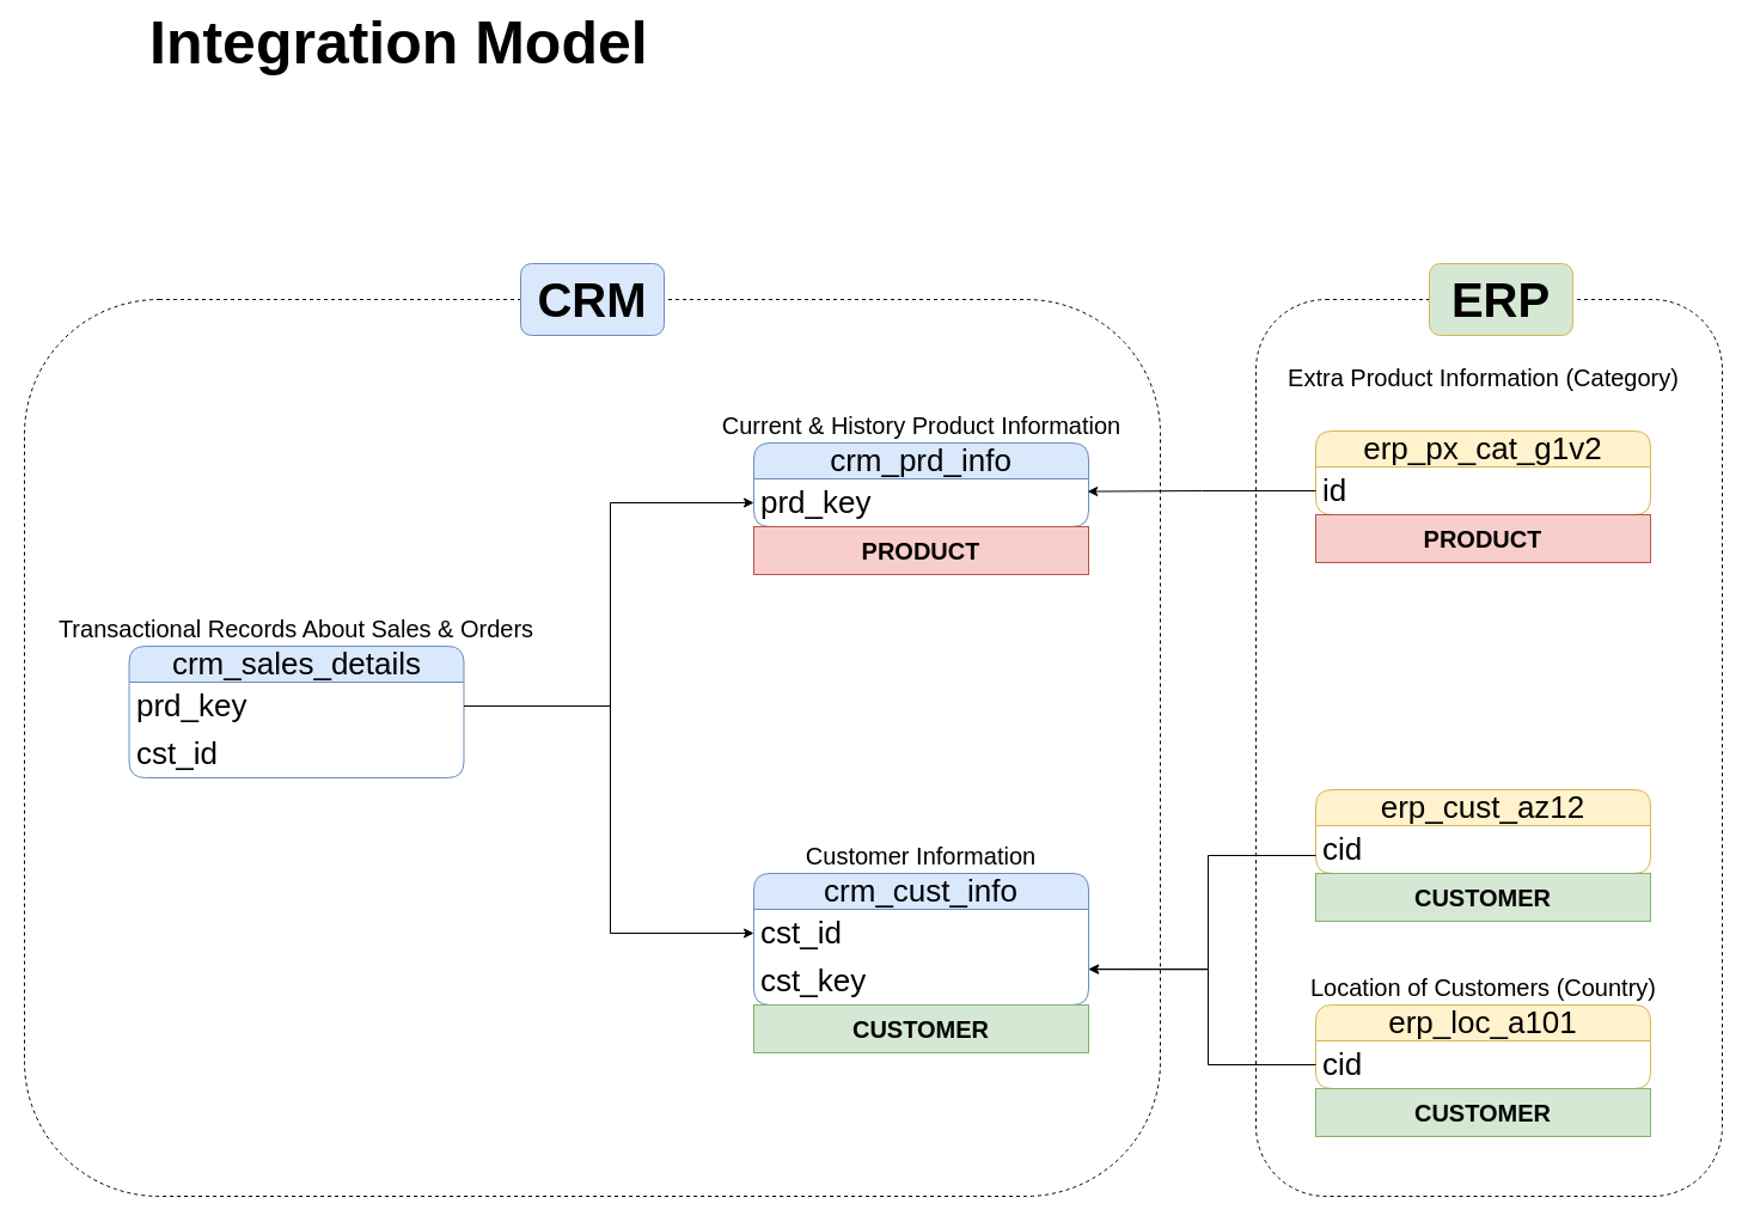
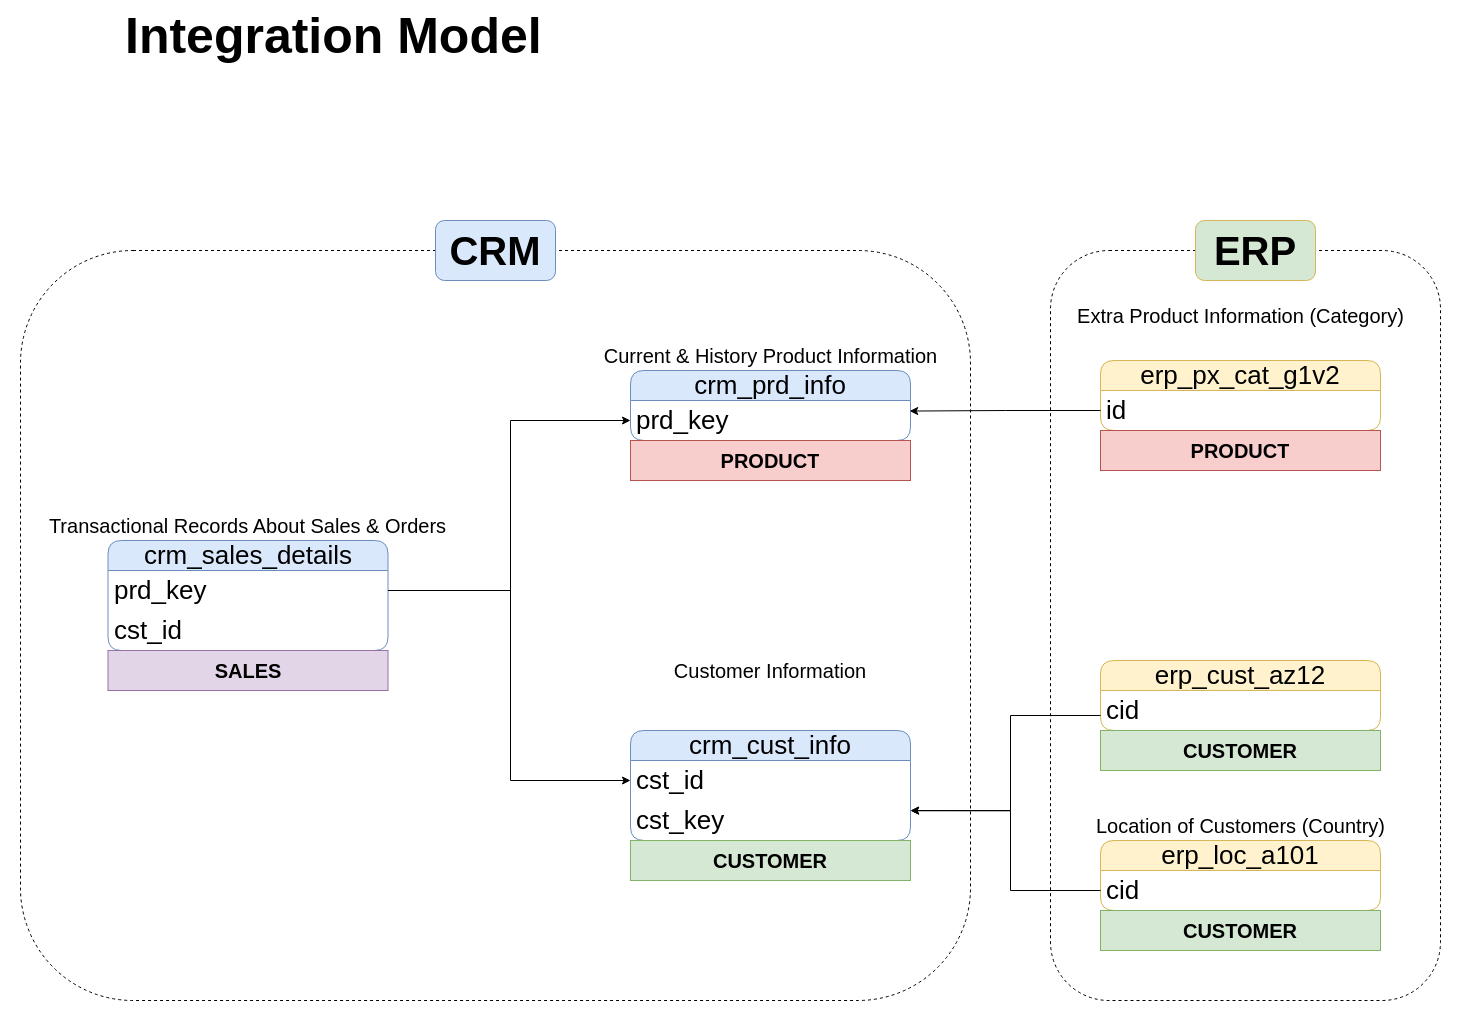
  <mxCell id="0" />
  <mxCell id="1" parent="0" />
  <mxCell id="2" value="&lt;font style=&quot;font-size: 50px;&quot;&gt;&lt;b style=&quot;&quot;&gt;Integration Model&lt;/b&gt;&lt;/font&gt;" style="text;html=1;align=left;verticalAlign=middle;whiteSpace=wrap;rounded=0;" parent="1" vertex="1"><mxGeometry x="122.5" y="20" width="622.5" height="30" as="geometry" /></mxCell>
  <mxCell id="3" value="crm_cust_info" style="swimlane;fontStyle=0;childLayout=stackLayout;horizontal=1;startSize=30;horizontalStack=0;resizeParent=1;resizeParentMax=0;resizeLast=0;collapsible=1;marginBottom=0;whiteSpace=wrap;html=1;rounded=1;fillColor=#dae8fc;strokeColor=#6c8ebf;fontSize=26;" parent="1" vertex="1"><mxGeometry x="630" y="730" width="280" height="110" as="geometry" /></mxCell>
  <mxCell id="4" value="cst_id" style="text;strokeColor=none;fillColor=none;align=left;verticalAlign=middle;spacingLeft=4;spacingRight=4;overflow=hidden;points=[[0,0.5],[1,0.5]];portConstraint=eastwest;rotatable=0;whiteSpace=wrap;html=1;fontSize=26;" parent="3" vertex="1"><mxGeometry y="30" width="280" height="40" as="geometry" /></mxCell>
  <mxCell id="5" value="cst_key" style="text;strokeColor=none;fillColor=none;align=left;verticalAlign=middle;spacingLeft=4;spacingRight=4;overflow=hidden;points=[[0,0.5],[1,0.5]];portConstraint=eastwest;rotatable=0;whiteSpace=wrap;html=1;fontSize=26;" parent="3" vertex="1"><mxGeometry y="70" width="280" height="40" as="geometry" /></mxCell>
- <mxCell id="6" value="&lt;font style=&quot;font-size: 20px;&quot;&gt;Customer Information&lt;/font&gt;" style="text;html=1;align=center;verticalAlign=middle;whiteSpace=wrap;rounded=0;" parent="1" vertex="1"><mxGeometry x="645" y="700" width="250" height="30" as="geometry" /></mxCell>
+ <mxCell id="6" value="&lt;font style=&quot;font-size: 20px;&quot;&gt;Customer Information&lt;/font&gt;" style="text;html=1;align=center;verticalAlign=middle;whiteSpace=wrap;rounded=0;" parent="1" vertex="1"><mxGeometry x="645" y="655" width="250" height="30" as="geometry" /></mxCell>
  <mxCell id="7" value="crm_prd_info" style="swimlane;fontStyle=0;childLayout=stackLayout;horizontal=1;startSize=30;horizontalStack=0;resizeParent=1;resizeParentMax=0;resizeLast=0;collapsible=1;marginBottom=0;whiteSpace=wrap;html=1;rounded=1;fillColor=#dae8fc;strokeColor=#6c8ebf;fontSize=26;" parent="1" vertex="1"><mxGeometry x="630" y="370" width="280" height="70" as="geometry" /></mxCell>
  <mxCell id="8" value="prd_key" style="text;strokeColor=none;fillColor=none;align=left;verticalAlign=middle;spacingLeft=4;spacingRight=4;overflow=hidden;points=[[0,0.5],[1,0.5]];portConstraint=eastwest;rotatable=0;whiteSpace=wrap;html=1;fontSize=26;" parent="7" vertex="1"><mxGeometry y="30" width="280" height="40" as="geometry" /></mxCell>
  <mxCell id="9" value="&lt;font style=&quot;font-size: 20px;&quot;&gt;Current &amp;amp; History Product Information&lt;/font&gt;" style="text;html=1;align=center;verticalAlign=middle;whiteSpace=wrap;rounded=0;" parent="1" vertex="1"><mxGeometry x="562.5" y="340" width="415" height="30" as="geometry" /></mxCell>
  <mxCell id="10" value="crm_sales_details" style="swimlane;fontStyle=0;childLayout=stackLayout;horizontal=1;startSize=30;horizontalStack=0;resizeParent=1;resizeParentMax=0;resizeLast=0;collapsible=1;marginBottom=0;whiteSpace=wrap;html=1;rounded=1;fillColor=#dae8fc;strokeColor=#6c8ebf;fontSize=26;" parent="1" vertex="1"><mxGeometry x="107.5" y="540" width="280" height="110" as="geometry" /></mxCell>
  <mxCell id="11" value="prd_key" style="text;strokeColor=none;fillColor=none;align=left;verticalAlign=middle;spacingLeft=4;spacingRight=4;overflow=hidden;points=[[0,0.5],[1,0.5]];portConstraint=eastwest;rotatable=0;whiteSpace=wrap;html=1;fontSize=26;" parent="10" vertex="1"><mxGeometry y="30" width="280" height="40" as="geometry" /></mxCell>
  <mxCell id="12" value="cst_id" style="text;strokeColor=none;fillColor=none;align=left;verticalAlign=middle;spacingLeft=4;spacingRight=4;overflow=hidden;points=[[0,0.5],[1,0.5]];portConstraint=eastwest;rotatable=0;whiteSpace=wrap;html=1;fontSize=26;" parent="10" vertex="1"><mxGeometry y="70" width="280" height="40" as="geometry" /></mxCell>
  <mxCell id="13" value="&lt;font style=&quot;font-size: 20px;&quot;&gt;Transactional Records About Sales &amp;amp; Orders&lt;/font&gt;" style="text;html=1;align=center;verticalAlign=middle;whiteSpace=wrap;rounded=0;" parent="1" vertex="1"><mxGeometry x="40" y="510" width="415" height="30" as="geometry" /></mxCell>
  <mxCell id="14" style="edgeStyle=orthogonalEdgeStyle;rounded=0;orthogonalLoop=1;jettySize=auto;html=1;entryX=0;entryY=0.5;entryDx=0;entryDy=0;exitX=1;exitY=0.5;exitDx=0;exitDy=0;" parent="1" source="11" target="4" edge="1"><mxGeometry relative="1" as="geometry"><mxPoint x="640" y="500" as="targetPoint" /><Array as="points"><mxPoint x="510" y="590" /><mxPoint x="510" y="780" /></Array></mxGeometry></mxCell>
  <mxCell id="15" style="edgeStyle=orthogonalEdgeStyle;rounded=0;orthogonalLoop=1;jettySize=auto;html=1;entryX=0;entryY=0.5;entryDx=0;entryDy=0;" parent="1" source="11" target="8" edge="1"><mxGeometry relative="1" as="geometry"><mxPoint x="630" y="405" as="targetPoint" /><Array as="points"><mxPoint x="510" y="590" /><mxPoint x="510" y="420" /></Array></mxGeometry></mxCell>
  <mxCell id="16" value="erp_cust_az12" style="swimlane;fontStyle=0;childLayout=stackLayout;horizontal=1;startSize=30;horizontalStack=0;resizeParent=1;resizeParentMax=0;resizeLast=0;collapsible=1;marginBottom=0;whiteSpace=wrap;html=1;rounded=1;fillColor=#fff2cc;strokeColor=#d6b656;fontSize=26;" parent="1" vertex="1"><mxGeometry x="1100" y="660" width="280" height="70" as="geometry" /></mxCell>
  <mxCell id="17" value="cid" style="text;strokeColor=none;fillColor=none;align=left;verticalAlign=middle;spacingLeft=4;spacingRight=4;overflow=hidden;points=[[0,0.5],[1,0.5]];portConstraint=eastwest;rotatable=0;whiteSpace=wrap;html=1;fontSize=26;" parent="16" vertex="1"><mxGeometry y="30" width="280" height="40" as="geometry" /></mxCell>
  <mxCell id="18" value="erp_loc_a101" style="swimlane;fontStyle=0;childLayout=stackLayout;horizontal=1;startSize=30;horizontalStack=0;resizeParent=1;resizeParentMax=0;resizeLast=0;collapsible=1;marginBottom=0;whiteSpace=wrap;html=1;rounded=1;fillColor=#fff2cc;strokeColor=#d6b656;fontSize=26;" parent="1" vertex="1"><mxGeometry x="1100" y="840" width="280" height="70" as="geometry" /></mxCell>
  <mxCell id="19" value="cid" style="text;strokeColor=none;fillColor=none;align=left;verticalAlign=middle;spacingLeft=4;spacingRight=4;overflow=hidden;points=[[0,0.5],[1,0.5]];portConstraint=eastwest;rotatable=0;whiteSpace=wrap;html=1;fontSize=26;" parent="18" vertex="1"><mxGeometry y="30" width="280" height="40" as="geometry" /></mxCell>
  <mxCell id="20" value="&lt;font style=&quot;font-size: 20px;&quot;&gt;Location of Customers (Country)&lt;/font&gt;" style="text;html=1;align=center;verticalAlign=middle;whiteSpace=wrap;rounded=0;" parent="1" vertex="1"><mxGeometry x="1072.5" y="810" width="335" height="30" as="geometry" /></mxCell>
  <mxCell id="21" value="erp_px_cat_g1v2" style="swimlane;fontStyle=0;childLayout=stackLayout;horizontal=1;startSize=30;horizontalStack=0;resizeParent=1;resizeParentMax=0;resizeLast=0;collapsible=1;marginBottom=0;whiteSpace=wrap;html=1;rounded=1;fillColor=#fff2cc;strokeColor=#d6b656;fontSize=26;" parent="1" vertex="1"><mxGeometry x="1100" y="360" width="280" height="70" as="geometry" /></mxCell>
  <mxCell id="22" value="id" style="text;strokeColor=none;fillColor=none;align=left;verticalAlign=middle;spacingLeft=4;spacingRight=4;overflow=hidden;points=[[0,0.5],[1,0.5]];portConstraint=eastwest;rotatable=0;whiteSpace=wrap;html=1;fontSize=26;" parent="21" vertex="1"><mxGeometry y="30" width="280" height="40" as="geometry" /></mxCell>
  <mxCell id="23" value="&lt;font style=&quot;font-size: 20px;&quot;&gt;Extra Product Information (Category)&lt;/font&gt;" style="text;html=1;align=center;verticalAlign=middle;whiteSpace=wrap;rounded=0;" parent="1" vertex="1"><mxGeometry x="1062.5" y="300" width="355" height="30" as="geometry" /></mxCell>
  <mxCell id="24" style="edgeStyle=orthogonalEdgeStyle;rounded=0;orthogonalLoop=1;jettySize=auto;html=1;exitX=0;exitY=0.5;exitDx=0;exitDy=0;entryX=0.997;entryY=0.264;entryDx=0;entryDy=0;entryPerimeter=0;" parent="1" source="22" target="8" edge="1"><mxGeometry relative="1" as="geometry"><mxPoint x="1099" y="370" as="sourcePoint" /><mxPoint x="920" y="410" as="targetPoint" /></mxGeometry></mxCell>
  <mxCell id="25" style="edgeStyle=orthogonalEdgeStyle;rounded=0;orthogonalLoop=1;jettySize=auto;html=1;" parent="1" source="16" edge="1"><mxGeometry relative="1" as="geometry"><mxPoint x="910" y="810" as="targetPoint" /><Array as="points"><mxPoint x="1010" y="715" /><mxPoint x="1010" y="810" /><mxPoint x="910" y="810" /></Array></mxGeometry></mxCell>
  <mxCell id="26" value="" style="rounded=1;whiteSpace=wrap;html=1;fillColor=none;dashed=1;" parent="1" vertex="1"><mxGeometry x="20" y="250" width="950" height="750" as="geometry" /></mxCell>
  <mxCell id="27" value="&lt;font style=&quot;font-size: 40px;&quot;&gt;&lt;b&gt;CRM&lt;/b&gt;&lt;/font&gt;" style="rounded=1;whiteSpace=wrap;html=1;fillColor=#dae8fc;strokeColor=#6c8ebf;" parent="1" vertex="1"><mxGeometry x="435" y="220" width="120" height="60" as="geometry" /></mxCell>
  <mxCell id="28" value="" style="rounded=1;whiteSpace=wrap;html=1;fillColor=none;dashed=1;" parent="1" vertex="1"><mxGeometry x="1050" y="250" width="390" height="750" as="geometry" /></mxCell>
  <mxCell id="29" value="&lt;font style=&quot;font-size: 40px;&quot;&gt;&lt;b&gt;ERP&lt;/b&gt;&lt;/font&gt;" style="rounded=1;whiteSpace=wrap;html=1;fillColor=#d5e8d4;strokeColor=#d6b656;" parent="1" vertex="1"><mxGeometry x="1195" y="220" width="120" height="60" as="geometry" /></mxCell>
  <mxCell id="30" value="&lt;font style=&quot;font-size: 20px;&quot;&gt;&lt;b&gt;PRODUCT&lt;/b&gt;&lt;/font&gt;" style="text;html=1;strokeColor=#b85450;fillColor=#f8cecc;align=center;verticalAlign=middle;whiteSpace=wrap;overflow=hidden;" parent="1" vertex="1"><mxGeometry x="630" y="440" width="280" height="40" as="geometry" /></mxCell>
  <mxCell id="31" value="&lt;font style=&quot;font-size: 20px;&quot;&gt;&lt;b&gt;PRODUCT&lt;/b&gt;&lt;/font&gt;" style="text;html=1;strokeColor=#b85450;fillColor=#f8cecc;align=center;verticalAlign=middle;whiteSpace=wrap;overflow=hidden;" parent="1" vertex="1"><mxGeometry x="1100" y="430" width="280" height="40" as="geometry" /></mxCell>
  <mxCell id="32" value="&lt;font style=&quot;font-size: 20px;&quot;&gt;&lt;b&gt;CUSTOMER&lt;/b&gt;&lt;/font&gt;" style="text;html=1;strokeColor=#82b366;fillColor=#d5e8d4;align=center;verticalAlign=middle;whiteSpace=wrap;overflow=hidden;" parent="1" vertex="1"><mxGeometry x="630" y="840" width="280" height="40" as="geometry" /></mxCell>
  <mxCell id="33" value="&lt;font style=&quot;font-size: 20px;&quot;&gt;&lt;b&gt;CUSTOMER&lt;/b&gt;&lt;/font&gt;" style="text;html=1;strokeColor=#82b366;fillColor=#d5e8d4;align=center;verticalAlign=middle;whiteSpace=wrap;overflow=hidden;" parent="1" vertex="1"><mxGeometry x="1100" y="910" width="280" height="40" as="geometry" /></mxCell>
  <mxCell id="34" value="&lt;font style=&quot;font-size: 20px;&quot;&gt;&lt;b&gt;CUSTOMER&lt;/b&gt;&lt;/font&gt;" style="text;html=1;strokeColor=#82b366;fillColor=#d5e8d4;align=center;verticalAlign=middle;whiteSpace=wrap;overflow=hidden;" parent="1" vertex="1"><mxGeometry x="1100" y="730" width="280" height="40" as="geometry" /></mxCell>
  <mxCell id="35" style="edgeStyle=orthogonalEdgeStyle;rounded=0;orthogonalLoop=1;jettySize=auto;html=1;exitX=0;exitY=0.5;exitDx=0;exitDy=0;entryX=0.937;entryY=0.747;entryDx=0;entryDy=0;entryPerimeter=0;" parent="1" source="19" target="26" edge="1"><mxGeometry relative="1" as="geometry"><mxPoint x="1099" y="883" as="sourcePoint" /><mxPoint x="910" y="820" as="targetPoint" /><Array as="points"><mxPoint x="1010" y="890" /><mxPoint x="1010" y="810" /><mxPoint x="910" y="810" /></Array></mxGeometry></mxCell>
+ <mxCell id="36" value="&lt;font style=&quot;font-size: 20px;&quot;&gt;&lt;b&gt;SALES&lt;/b&gt;&lt;/font&gt;" style="text;html=1;strokeColor=#9673a6;fillColor=#e1d5e7;align=center;verticalAlign=middle;whiteSpace=wrap;overflow=hidden;" parent="1" vertex="1"><mxGeometry x="107.5" y="650" width="280" height="40" as="geometry" /></mxCell>
